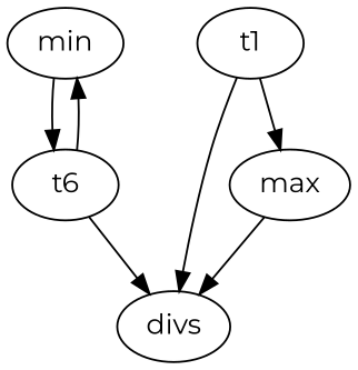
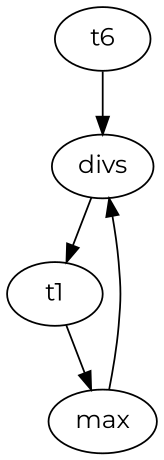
  digraph {
    fontname=Montserrat
    node [fontname=Montserrat]
    edge [fontname=Montserrat]
-   n1 [label=min]
    n2 [label=t6]
    n3 [label=divs]
    n4 [label=max]
    n5 [label=t1]
-   n1 -> n2
-   n2 -> n1
    n2 -> n3
    n4 -> n3
-   n5 -> n3
+   n3 -> n5
    n5 -> n4
  }
